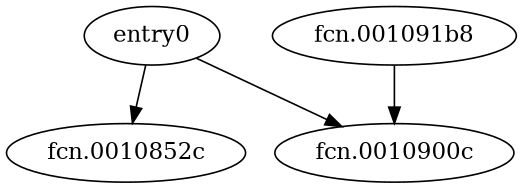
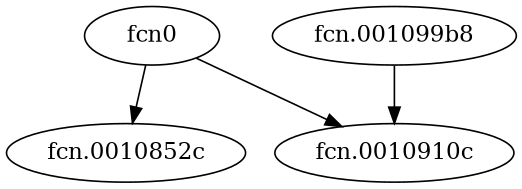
  digraph {
-   n1 [label=entry0]
+   n1 [label=fcn0]
    n2 [label="fcn.0010852c"]
-   n3 [label="fcn.0010900c"]
-   n4 [label="fcn.001091b8"]
+   n3 [label="fcn.0010910c"]
+   n4 [label="fcn.001099b8"]
    n1 -> n2
    n1 -> n3
    n4 -> n3
  }
